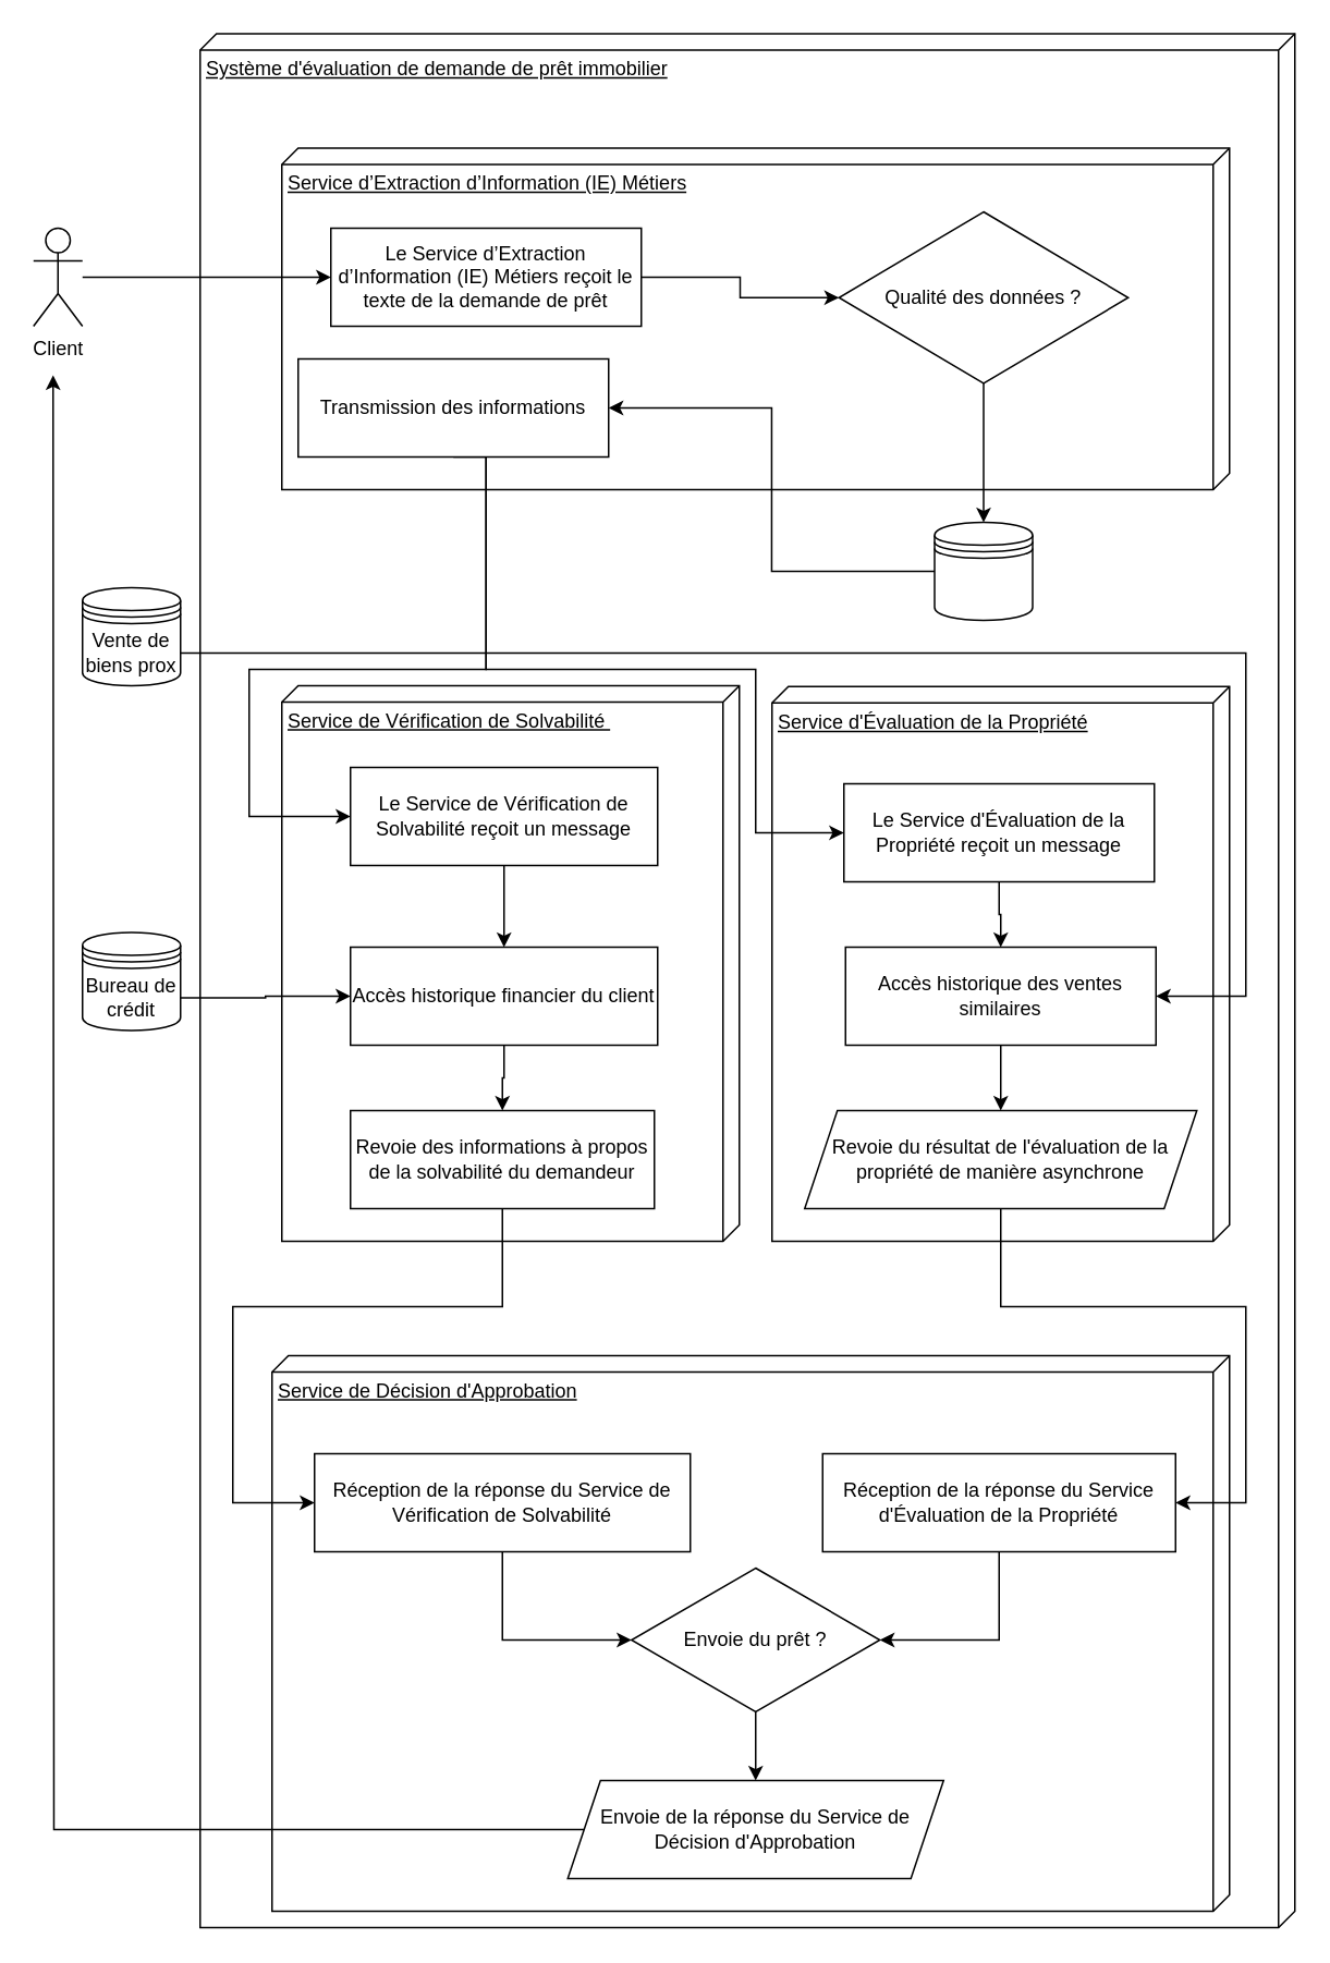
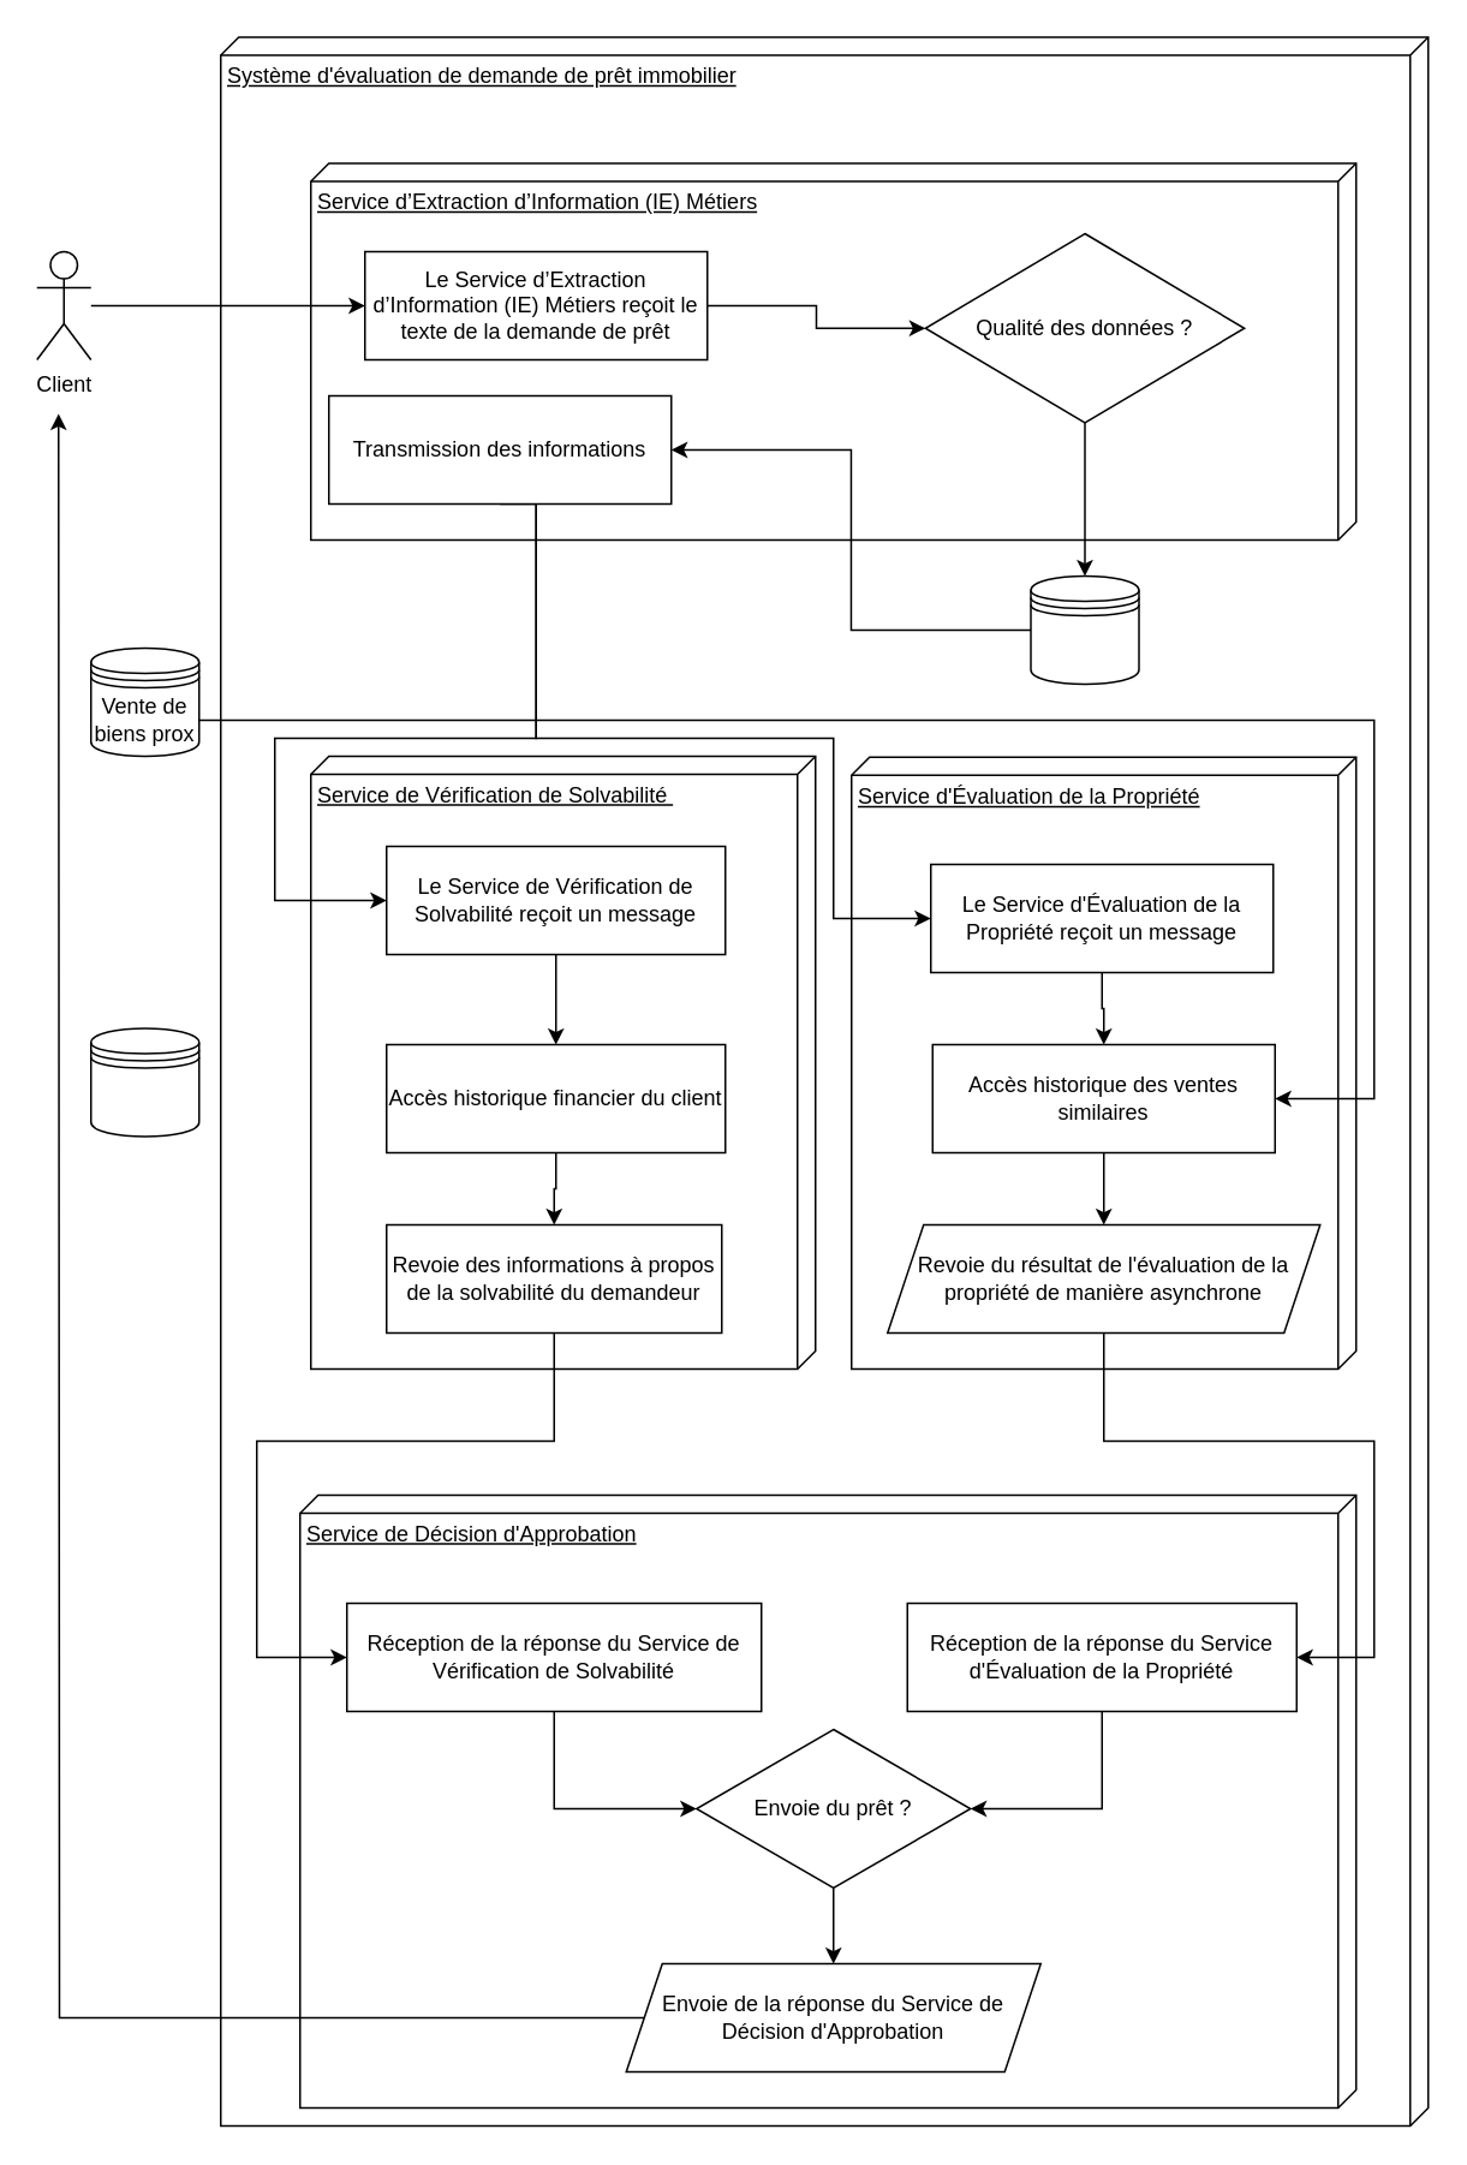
  <mxCell id="0" />
  <mxCell id="1" parent="0" />
  <mxCell id="2" value="Client" style="shape=umlActor;verticalLabelPosition=bottom;verticalAlign=top;html=1;" vertex="1" parent="1"><mxGeometry x="20" y="139" width="30" height="60" as="geometry" /></mxCell>
  <mxCell id="3" value="Système d'évaluation de demande de prêt immobilier" style="verticalAlign=top;align=left;spacingTop=8;spacingLeft=2;spacingRight=12;shape=cube;size=10;direction=south;fontStyle=4;html=1;whiteSpace=wrap;" vertex="1" parent="1"><mxGeometry x="122" y="20" width="670" height="1159" as="geometry" /></mxCell>
  <mxCell id="4" value="Service d’Extraction d’Information (IE) Métiers" style="verticalAlign=top;align=left;spacingTop=8;spacingLeft=2;spacingRight=12;shape=cube;size=10;direction=south;fontStyle=4;html=1;whiteSpace=wrap;" vertex="1" parent="1"><mxGeometry x="172" y="90" width="580" height="209" as="geometry" /></mxCell>
  <mxCell id="5" value="Service de Vérification de Solvabilité&amp;nbsp;" style="verticalAlign=top;align=left;spacingTop=8;spacingLeft=2;spacingRight=12;shape=cube;size=10;direction=south;fontStyle=4;html=1;whiteSpace=wrap;" vertex="1" parent="1"><mxGeometry x="172" y="419" width="280" height="340" as="geometry" /></mxCell>
  <mxCell id="6" value="Service de Décision d'Approbation" style="verticalAlign=top;align=left;spacingTop=8;spacingLeft=2;spacingRight=12;shape=cube;size=10;direction=south;fontStyle=4;html=1;whiteSpace=wrap;" vertex="1" parent="1"><mxGeometry x="166" y="829" width="586" height="340" as="geometry" /></mxCell>
  <mxCell id="7" value="Service d'Évaluation de la Propriété" style="verticalAlign=top;align=left;spacingTop=8;spacingLeft=2;spacingRight=12;shape=cube;size=10;direction=south;fontStyle=4;html=1;whiteSpace=wrap;" vertex="1" parent="1"><mxGeometry x="472" y="419.5" width="280" height="339.5" as="geometry" /></mxCell>
  <mxCell id="8" style="edgeStyle=orthogonalEdgeStyle;rounded=0;orthogonalLoop=1;jettySize=auto;html=1;entryX=0;entryY=0.5;entryDx=0;entryDy=0;" edge="1" parent="1" source="9" target="13"><mxGeometry relative="1" as="geometry" /></mxCell>
  <mxCell id="9" value="Réception de la réponse du Service de Vérification de Solvabilité" style="rounded=0;whiteSpace=wrap;html=1;" vertex="1" parent="1"><mxGeometry x="192" y="889" width="230" height="60" as="geometry" /></mxCell>
  <mxCell id="10" style="edgeStyle=orthogonalEdgeStyle;rounded=0;orthogonalLoop=1;jettySize=auto;html=1;entryX=1;entryY=0.5;entryDx=0;entryDy=0;" edge="1" parent="1" source="11" target="13"><mxGeometry relative="1" as="geometry" /></mxCell>
  <mxCell id="11" value="Réception de la réponse du&amp;nbsp;Service d'Évaluation de la Propriété" style="rounded=0;whiteSpace=wrap;html=1;" vertex="1" parent="1"><mxGeometry x="503" y="889" width="216" height="60" as="geometry" /></mxCell>
  <mxCell id="12" style="edgeStyle=orthogonalEdgeStyle;rounded=0;orthogonalLoop=1;jettySize=auto;html=1;" edge="1" parent="1" source="13" target="15"><mxGeometry relative="1" as="geometry" /></mxCell>
  <mxCell id="13" value="Envoie du prêt ?" style="rhombus;whiteSpace=wrap;html=1;" vertex="1" parent="1"><mxGeometry x="386" y="959" width="152" height="88" as="geometry" /></mxCell>
  <mxCell id="14" style="edgeStyle=orthogonalEdgeStyle;rounded=0;orthogonalLoop=1;jettySize=auto;html=1;" edge="1" parent="1" source="15"><mxGeometry relative="1" as="geometry"><mxPoint x="32" y="229" as="targetPoint" /></mxGeometry></mxCell>
  <mxCell id="15" value="Envoie de la réponse du&amp;nbsp;Service de Décision d'Approbation" style="shape=parallelogram;perimeter=parallelogramPerimeter;whiteSpace=wrap;html=1;fixedSize=1;" vertex="1" parent="1"><mxGeometry x="347" y="1089" width="230" height="60" as="geometry" /></mxCell>
  <mxCell id="16" style="edgeStyle=orthogonalEdgeStyle;rounded=0;orthogonalLoop=1;jettySize=auto;html=1;" edge="1" parent="1" source="17" target="35"><mxGeometry relative="1" as="geometry" /></mxCell>
  <mxCell id="17" value="Le&amp;nbsp;Service de Vérification de Solvabilité reçoit un message" style="rounded=0;whiteSpace=wrap;html=1;" vertex="1" parent="1"><mxGeometry x="214" y="469" width="188" height="60" as="geometry" /></mxCell>
  <mxCell id="18" style="edgeStyle=orthogonalEdgeStyle;rounded=0;orthogonalLoop=1;jettySize=auto;html=1;entryX=0;entryY=0.5;entryDx=0;entryDy=0;" edge="1" parent="1" source="19" target="9"><mxGeometry relative="1" as="geometry"><Array as="points"><mxPoint x="307" y="799" /><mxPoint x="142" y="799" /><mxPoint x="142" y="919" /></Array></mxGeometry></mxCell>
  <mxCell id="19" value="Revoie des informations à propos de la solvabilité du demandeur" style="rounded=0;whiteSpace=wrap;html=1;" vertex="1" parent="1"><mxGeometry x="214" y="679" width="186" height="60" as="geometry" /></mxCell>
  <mxCell id="20" style="edgeStyle=orthogonalEdgeStyle;rounded=0;orthogonalLoop=1;jettySize=auto;html=1;entryX=0;entryY=0.5;entryDx=0;entryDy=0;" edge="1" parent="1" source="21" target="23"><mxGeometry relative="1" as="geometry" /></mxCell>
  <mxCell id="21" value="Le&amp;nbsp;Service d’Extraction d’Information (IE) Métiers reçoit le texte de la demande de prêt" style="rounded=0;whiteSpace=wrap;html=1;" vertex="1" parent="1"><mxGeometry x="202" y="139" width="190" height="60" as="geometry" /></mxCell>
  <mxCell id="22" style="edgeStyle=orthogonalEdgeStyle;rounded=0;orthogonalLoop=1;jettySize=auto;html=1;" edge="1" parent="1" source="23" target="25"><mxGeometry relative="1" as="geometry" /></mxCell>
  <mxCell id="23" value="Qualité des données ?" style="rhombus;whiteSpace=wrap;html=1;" vertex="1" parent="1"><mxGeometry x="513" y="129" width="177" height="105" as="geometry" /></mxCell>
  <mxCell id="24" style="edgeStyle=orthogonalEdgeStyle;rounded=0;orthogonalLoop=1;jettySize=auto;html=1;entryX=1;entryY=0.5;entryDx=0;entryDy=0;" edge="1" parent="1" source="25" target="29"><mxGeometry relative="1" as="geometry" /></mxCell>
  <mxCell id="25" value="" style="shape=datastore;whiteSpace=wrap;html=1;" vertex="1" parent="1"><mxGeometry x="571.5" y="319" width="60" height="60" as="geometry" /></mxCell>
  <mxCell id="26" style="edgeStyle=orthogonalEdgeStyle;rounded=0;orthogonalLoop=1;jettySize=auto;html=1;" edge="1" parent="1" source="2" target="21"><mxGeometry relative="1" as="geometry" /></mxCell>
  <mxCell id="27" style="edgeStyle=orthogonalEdgeStyle;rounded=0;orthogonalLoop=1;jettySize=auto;html=1;entryX=0;entryY=0.5;entryDx=0;entryDy=0;" edge="1" parent="1" source="29" target="17"><mxGeometry relative="1" as="geometry"><Array as="points"><mxPoint x="297" y="409" /><mxPoint x="152" y="409" /><mxPoint x="152" y="499" /></Array></mxGeometry></mxCell>
  <mxCell id="28" style="edgeStyle=orthogonalEdgeStyle;rounded=0;orthogonalLoop=1;jettySize=auto;html=1;entryX=0;entryY=0.5;entryDx=0;entryDy=0;exitX=0.5;exitY=1;exitDx=0;exitDy=0;" edge="1" parent="1" source="29" target="31"><mxGeometry relative="1" as="geometry"><Array as="points"><mxPoint x="297" y="409" /><mxPoint x="462" y="409" /><mxPoint x="462" y="509" /></Array></mxGeometry></mxCell>
  <mxCell id="29" value="Transmission des informations" style="whiteSpace=wrap;html=1;" vertex="1" parent="1"><mxGeometry x="182" y="219" width="190" height="60" as="geometry" /></mxCell>
  <mxCell id="30" style="edgeStyle=orthogonalEdgeStyle;rounded=0;orthogonalLoop=1;jettySize=auto;html=1;" edge="1" parent="1" source="31" target="40"><mxGeometry relative="1" as="geometry" /></mxCell>
  <mxCell id="31" value="Le&amp;nbsp;Service d'Évaluation de la Propriété reçoit un message" style="rounded=0;whiteSpace=wrap;html=1;" vertex="1" parent="1"><mxGeometry x="516" y="479" width="190" height="60" as="geometry" /></mxCell>
  <mxCell id="32" style="edgeStyle=orthogonalEdgeStyle;rounded=0;orthogonalLoop=1;jettySize=auto;html=1;entryX=1;entryY=0.5;entryDx=0;entryDy=0;" edge="1" parent="1" source="33" target="11"><mxGeometry relative="1" as="geometry"><Array as="points"><mxPoint x="612" y="799" /><mxPoint x="762" y="799" /><mxPoint x="762" y="919" /></Array></mxGeometry></mxCell>
  <mxCell id="33" value="Revoie du résultat de l'évaluation de la propriété de manière asynchrone" style="shape=parallelogram;perimeter=parallelogramPerimeter;whiteSpace=wrap;html=1;fixedSize=1;" vertex="1" parent="1"><mxGeometry x="492" y="679" width="240" height="60" as="geometry" /></mxCell>
  <mxCell id="34" style="edgeStyle=orthogonalEdgeStyle;rounded=0;orthogonalLoop=1;jettySize=auto;html=1;" edge="1" parent="1" source="35" target="19"><mxGeometry relative="1" as="geometry" /></mxCell>
  <mxCell id="35" value="Accès historique financier du client" style="rounded=0;whiteSpace=wrap;html=1;" vertex="1" parent="1"><mxGeometry x="214" y="579" width="188" height="60" as="geometry" /></mxCell>
  <mxCell id="36" value="" style="shape=datastore;whiteSpace=wrap;html=1;" vertex="1" parent="1"><mxGeometry x="50" y="570" width="60" height="60" as="geometry" /></mxCell>
- <mxCell id="37" style="edgeStyle=orthogonalEdgeStyle;rounded=0;orthogonalLoop=1;jettySize=auto;html=1;" edge="1" parent="1" source="38" target="35"><mxGeometry relative="1" as="geometry" /></mxCell>
- <mxCell id="38" value="Bureau de crédit" style="text;html=1;strokeColor=none;fillColor=none;align=center;verticalAlign=middle;whiteSpace=wrap;rounded=0;" vertex="1" parent="1"><mxGeometry x="50" y="595" width="60" height="30" as="geometry" /></mxCell>
  <mxCell id="39" style="edgeStyle=orthogonalEdgeStyle;rounded=0;orthogonalLoop=1;jettySize=auto;html=1;" edge="1" parent="1" source="40" target="33"><mxGeometry relative="1" as="geometry" /></mxCell>
  <mxCell id="40" value="Accès historique des ventes similaires" style="rounded=0;whiteSpace=wrap;html=1;" vertex="1" parent="1"><mxGeometry x="517" y="579" width="190" height="60" as="geometry" /></mxCell>
  <mxCell id="41" value="" style="shape=datastore;whiteSpace=wrap;html=1;" vertex="1" parent="1"><mxGeometry x="50" y="359" width="60" height="60" as="geometry" /></mxCell>
  <mxCell id="42" style="edgeStyle=orthogonalEdgeStyle;rounded=0;orthogonalLoop=1;jettySize=auto;html=1;entryX=1;entryY=0.5;entryDx=0;entryDy=0;" edge="1" parent="1" source="43" target="40"><mxGeometry relative="1" as="geometry"><Array as="points"><mxPoint x="702" y="399" /><mxPoint x="762" y="399" /><mxPoint x="762" y="609" /></Array></mxGeometry></mxCell>
  <mxCell id="43" value="Vente de biens prox" style="text;html=1;strokeColor=none;fillColor=none;align=center;verticalAlign=middle;whiteSpace=wrap;rounded=0;" vertex="1" parent="1"><mxGeometry x="50" y="384" width="60" height="30" as="geometry" /></mxCell>
